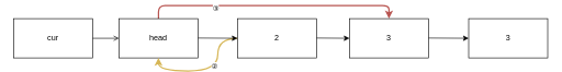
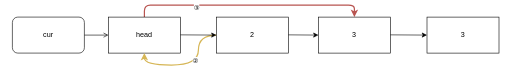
  <mxCell id="0" />
  <mxCell id="1" parent="0" />
- <mxCell id="2" value="cur" style="rounded=0;whiteSpace=wrap;html=1;" vertex="1" parent="1"><mxGeometry x="20" y="20" width="120" height="60" as="geometry" /></mxCell>
+ <mxCell id="2" value="cur" style="whiteSpace=wrap;html=1;rounded=1;" vertex="1" parent="1"><mxGeometry x="20" y="20" width="120" height="60" as="geometry" /></mxCell>
  <mxCell id="3" style="edgeStyle=orthogonalEdgeStyle;rounded=1;orthogonalLoop=1;jettySize=auto;html=1;exitX=0.5;exitY=0;exitDx=0;exitDy=0;entryX=0.5;entryY=0;entryDx=0;entryDy=0;curved=0;strokeWidth=2;fillColor=#f8cecc;strokeColor=#b85450;" edge="1" parent="1" source="5" target="9"><mxGeometry relative="1" as="geometry" /></mxCell>
  <mxCell id="4" value="③" style="edgeLabel;html=1;align=center;verticalAlign=middle;resizable=0;points=[];" vertex="1" connectable="0" parent="3"><mxGeometry x="-0.456" y="-3" relative="1" as="geometry"><mxPoint as="offset" /></mxGeometry></mxCell>
  <mxCell id="5" value="head" style="rounded=0;whiteSpace=wrap;html=1;" vertex="1" parent="1"><mxGeometry x="180" y="20" width="120" height="60" as="geometry" /></mxCell>
  <mxCell id="6" style="edgeStyle=orthogonalEdgeStyle;rounded=0;orthogonalLoop=1;jettySize=auto;html=1;exitX=0;exitY=0.5;exitDx=0;exitDy=0;entryX=0.5;entryY=1;entryDx=0;entryDy=0;curved=1;strokeWidth=2;fillColor=#fff2cc;strokeColor=#d6b656;" edge="1" parent="1" source="8" target="5"><mxGeometry relative="1" as="geometry" /></mxCell>
  <mxCell id="7" value="②" style="edgeLabel;html=1;align=center;verticalAlign=middle;resizable=0;points=[];" vertex="1" connectable="0" parent="6"><mxGeometry x="-0.239" y="-6" relative="1" as="geometry"><mxPoint as="offset" /></mxGeometry></mxCell>
  <mxCell id="8" value="2" style="rounded=0;whiteSpace=wrap;html=1;" vertex="1" parent="1"><mxGeometry x="360" y="20" width="120" height="60" as="geometry" /></mxCell>
  <mxCell id="9" value="3" style="rounded=0;whiteSpace=wrap;html=1;" vertex="1" parent="1"><mxGeometry x="530" y="20" width="120" height="60" as="geometry" /></mxCell>
  <mxCell id="10" value="3" style="rounded=0;whiteSpace=wrap;html=1;" vertex="1" parent="1"><mxGeometry x="711" y="20" width="120" height="60" as="geometry" /></mxCell>
  <mxCell id="11" value="" style="endArrow=open;html=1;rounded=0;entryX=0;entryY=0.5;entryDx=0;entryDy=0;" edge="1" parent="1" source="2" target="5"><mxGeometry width="50" height="50" relative="1" as="geometry"><mxPoint x="140" y="100" as="sourcePoint" /><mxPoint x="171" y="50" as="targetPoint" /></mxGeometry></mxCell>
  <mxCell id="12" value="" style="endArrow=classic;html=1;rounded=0;entryX=0;entryY=0.5;entryDx=0;entryDy=0;" edge="1" parent="1" target="8"><mxGeometry width="50" height="50" relative="1" as="geometry"><mxPoint x="300" y="49.58" as="sourcePoint" /><mxPoint x="340" y="49.58" as="targetPoint" /></mxGeometry></mxCell>
  <mxCell id="13" value="" style="endArrow=classic;html=1;rounded=0;entryX=0;entryY=0.5;entryDx=0;entryDy=0;" edge="1" parent="1" target="9"><mxGeometry width="50" height="50" relative="1" as="geometry"><mxPoint x="480" y="49.58" as="sourcePoint" /><mxPoint x="520" y="49.58" as="targetPoint" /></mxGeometry></mxCell>
  <mxCell id="14" value="" style="endArrow=classic;html=1;rounded=0;entryX=0;entryY=0.5;entryDx=0;entryDy=0;" edge="1" parent="1" target="10"><mxGeometry width="50" height="50" relative="1" as="geometry"><mxPoint x="650" y="49.58" as="sourcePoint" /><mxPoint x="690" y="49.58" as="targetPoint" /></mxGeometry></mxCell>
